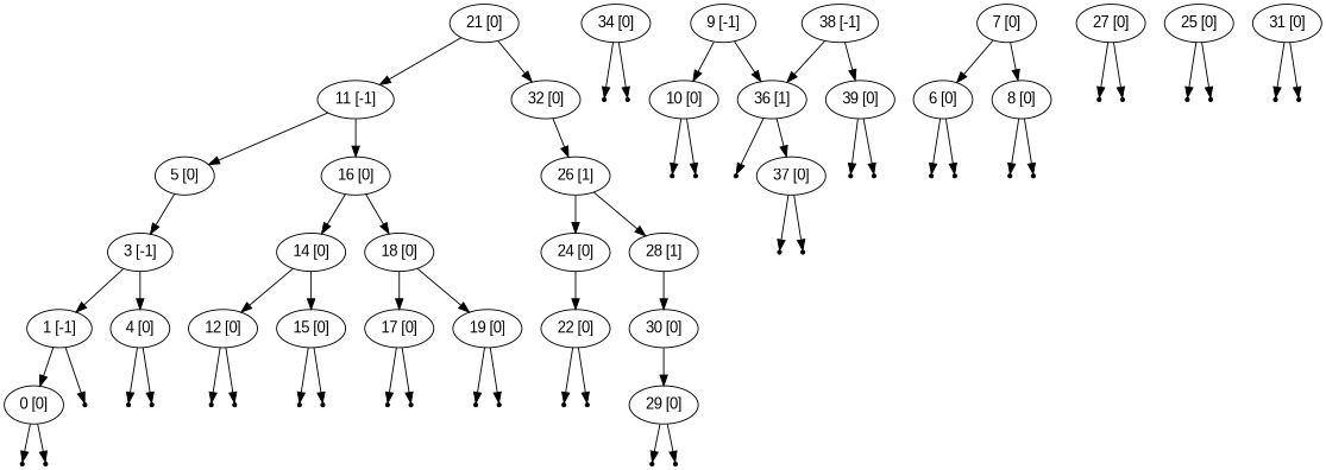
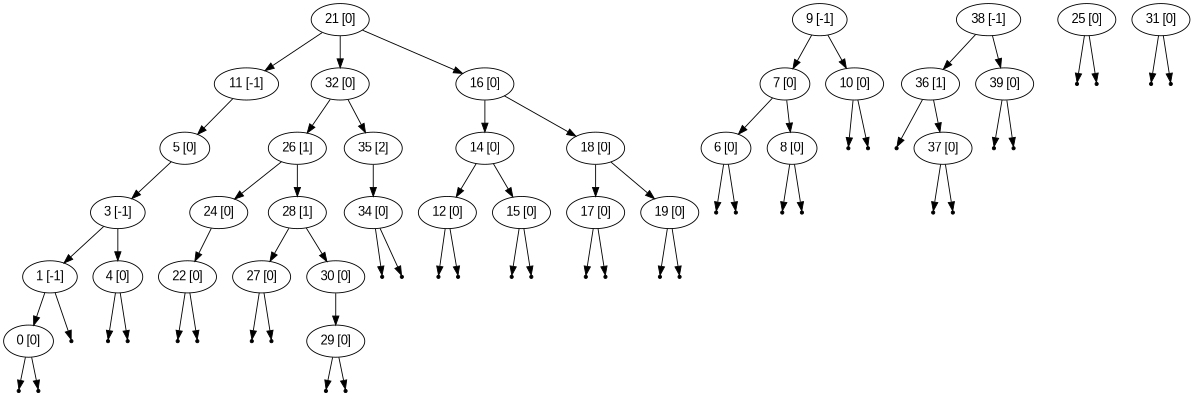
  digraph {
    node [fontname=Arial shape=point]
    "21 [0]" [shape=""]
    "11 [-1]" [shape=""]
    "32 [0]" [shape=""]
    "5 [0]" [shape=""]
    "16 [0]" [shape=""]
    "26 [1]" [shape=""]
+   "35 [2]" [shape=""]
    "3 [-1]" [shape=""]
    "14 [0]" [shape=""]
    "18 [0]" [shape=""]
    "24 [0]" [shape=""]
    "28 [1]" [shape=""]
    "34 [0]" [shape=""]
    "1 [-1]" [shape=""]
    "4 [0]" [shape=""]
    "9 [-1]" [shape=""]
    "7 [0]" [shape=""]
    "10 [0]" [shape=""]
    "12 [0]" [shape=""]
    "15 [0]" [shape=""]
    "17 [0]" [shape=""]
    "19 [0]" [shape=""]
    "0 [0]" [shape=""]
    null232
    null235
    null236
    "6 [0]" [shape=""]
    "8 [0]" [shape=""]
    null241
    null242
    null233
    null234
    null237
    null238
    null239
    null240
    null243
    null244
    null245
    null246
    null247
    null248
    null249
    null250
    "22 [0]" [shape=""]
    "27 [0]" [shape=""]
    "30 [0]" [shape=""]
    null261
    null262
    "38 [-1]" [shape=""]
    "36 [1]" [shape=""]
    "39 [0]" [shape=""]
    null251
    null252
    "25 [0]" [shape=""]
    null253
    null254
    null255
    null256
    "29 [0]" [shape=""]
    null257
    null258
    "31 [0]" [shape=""]
    null259
    null260
    null263
    "37 [0]" [shape=""]
    null266
    null267
    null264
    null265
    "21 [0]" -> "11 [-1]"
    "21 [0]" -> "32 [0]"
    "11 [-1]" -> "5 [0]"
-   "11 [-1]" -> "16 [0]"
+   "21 [0]" -> "16 [0]"
    "32 [0]" -> "26 [1]"
+   "32 [0]" -> "35 [2]"
    "5 [0]" -> "3 [-1]"
    "16 [0]" -> "14 [0]"
    "16 [0]" -> "18 [0]"
    "26 [1]" -> "24 [0]"
    "26 [1]" -> "28 [1]"
+   "35 [2]" -> "34 [0]"
    "3 [-1]" -> "1 [-1]"
    "3 [-1]" -> "4 [0]"
    "14 [0]" -> "12 [0]"
    "14 [0]" -> "15 [0]"
    "18 [0]" -> "17 [0]"
    "18 [0]" -> "19 [0]"
    "24 [0]" -> "22 [0]"
+   "28 [1]" -> "27 [0]"
    "28 [1]" -> "30 [0]"
    "34 [0]" -> null261
    "34 [0]" -> null262
    "1 [-1]" -> "0 [0]"
    "1 [-1]" -> null232
    "4 [0]" -> null235
    "4 [0]" -> null236
-   "9 [-1]" -> "36 [1]"
+   "9 [-1]" -> "7 [0]"
    "9 [-1]" -> "10 [0]"
    "7 [0]" -> "6 [0]"
    "7 [0]" -> "8 [0]"
    "10 [0]" -> null241
    "10 [0]" -> null242
    "12 [0]" -> null243
    "12 [0]" -> null244
    "15 [0]" -> null245
    "15 [0]" -> null246
    "17 [0]" -> null247
    "17 [0]" -> null248
    "19 [0]" -> null249
    "19 [0]" -> null250
    "0 [0]" -> null233
    "0 [0]" -> null234
    "6 [0]" -> null237
    "6 [0]" -> null238
    "8 [0]" -> null239
    "8 [0]" -> null240
    "22 [0]" -> null251
    "22 [0]" -> null252
    "27 [0]" -> null255
    "27 [0]" -> null256
    "30 [0]" -> "29 [0]"
    "38 [-1]" -> "36 [1]"
    "38 [-1]" -> "39 [0]"
    "36 [1]" -> null263
    "36 [1]" -> "37 [0]"
    "39 [0]" -> null266
    "39 [0]" -> null267
    "25 [0]" -> null253
    "25 [0]" -> null254
    "29 [0]" -> null257
    "29 [0]" -> null258
    "31 [0]" -> null259
    "31 [0]" -> null260
    "37 [0]" -> null264
    "37 [0]" -> null265
  }
